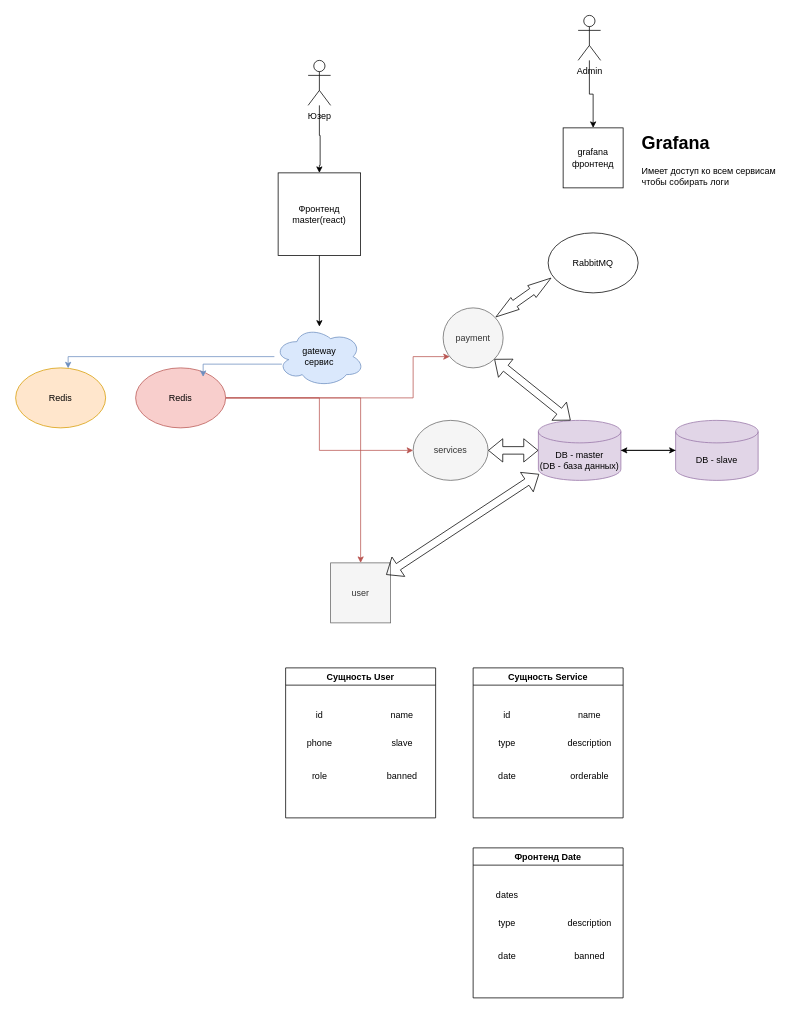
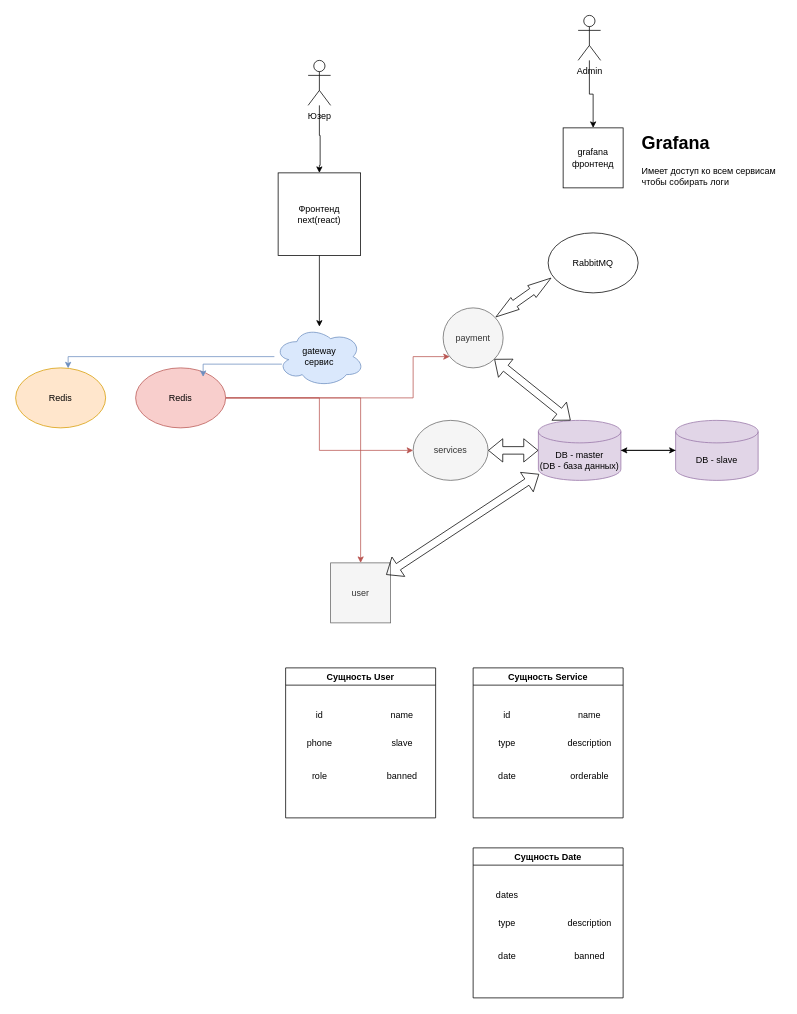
  <mxCell id="0" />
  <mxCell id="1" parent="0" />
  <mxCell id="2" value="" style="edgeStyle=orthogonalEdgeStyle;rounded=0;orthogonalLoop=1;jettySize=auto;html=1;" edge="1" parent="1" source="3" target="5"><mxGeometry relative="1" as="geometry"><mxPoint x="425" y="220" as="targetPoint" /><Array as="points"><mxPoint x="425" y="180" /><mxPoint x="426" y="180" /><mxPoint x="426" y="220" /><mxPoint x="425" y="220" /></Array></mxGeometry></mxCell>
  <mxCell id="3" value="Юзер" style="shape=umlActor;verticalLabelPosition=bottom;verticalAlign=top;html=1;outlineConnect=0;" vertex="1" parent="1"><mxGeometry x="410" y="80" width="30" height="60" as="geometry" /></mxCell>
  <mxCell id="4" value="" style="edgeStyle=orthogonalEdgeStyle;rounded=0;orthogonalLoop=1;jettySize=auto;html=1;" edge="1" parent="1" source="5" target="7"><mxGeometry relative="1" as="geometry" /></mxCell>
- <mxCell id="5" value="Фронтенд&lt;br&gt;master(react)" style="whiteSpace=wrap;html=1;aspect=fixed;" vertex="1" parent="1"><mxGeometry x="370" y="230" width="110" height="110" as="geometry" /></mxCell>
+ <mxCell id="5" value="Фронтенд&lt;br&gt;next(react)" style="whiteSpace=wrap;html=1;aspect=fixed;" vertex="1" parent="1"><mxGeometry x="370" y="230" width="110" height="110" as="geometry" /></mxCell>
  <mxCell id="6" style="edgeStyle=orthogonalEdgeStyle;rounded=0;orthogonalLoop=1;jettySize=auto;html=1;fillColor=#dae8fc;strokeColor=#6c8ebf;" edge="1" parent="1" source="7" target="23"><mxGeometry relative="1" as="geometry"><Array as="points"><mxPoint x="90" y="475" /></Array></mxGeometry></mxCell>
  <mxCell id="7" value="gateway&lt;br&gt;сервис" style="ellipse;shape=cloud;whiteSpace=wrap;html=1;fillColor=#dae8fc;strokeColor=#6c8ebf;" vertex="1" parent="1"><mxGeometry x="365" y="435" width="120" height="80" as="geometry" /></mxCell>
  <mxCell id="8" value="user" style="whiteSpace=wrap;html=1;aspect=fixed;fillColor=#f5f5f5;fontColor=#333333;strokeColor=#666666;rounded=0;" vertex="1" parent="1"><mxGeometry x="440" y="750" width="80" height="80" as="geometry" /></mxCell>
  <mxCell id="9" value="payment" style="ellipse;whiteSpace=wrap;html=1;fillColor=#f5f5f5;fontColor=#333333;strokeColor=#666666;" vertex="1" parent="1"><mxGeometry x="590" y="410" width="80" height="80" as="geometry" /></mxCell>
  <mxCell id="10" value="services" style="ellipse;whiteSpace=wrap;html=1;fillColor=#f5f5f5;fontColor=#333333;strokeColor=#666666;" vertex="1" parent="1"><mxGeometry x="550" y="560" width="100" height="80" as="geometry" /></mxCell>
  <mxCell id="11" value="RabbitMQ" style="ellipse;whiteSpace=wrap;html=1;" vertex="1" parent="1"><mxGeometry x="730" y="310" width="120" height="80" as="geometry" /></mxCell>
  <mxCell id="12" style="edgeStyle=orthogonalEdgeStyle;rounded=0;orthogonalLoop=1;jettySize=auto;html=1;fillColor=#f8cecc;strokeColor=#b85450;" edge="1" parent="1" source="15" target="8"><mxGeometry relative="1" as="geometry" /></mxCell>
  <mxCell id="13" style="edgeStyle=orthogonalEdgeStyle;rounded=0;orthogonalLoop=1;jettySize=auto;html=1;fillColor=#f8cecc;strokeColor=#b85450;" edge="1" parent="1" source="15" target="10"><mxGeometry relative="1" as="geometry" /></mxCell>
  <mxCell id="14" style="edgeStyle=orthogonalEdgeStyle;rounded=0;orthogonalLoop=1;jettySize=auto;html=1;fillColor=#f8cecc;strokeColor=#b85450;" edge="1" parent="1" source="15" target="9"><mxGeometry relative="1" as="geometry"><Array as="points"><mxPoint x="550" y="530" /><mxPoint x="550" y="475" /></Array></mxGeometry></mxCell>
  <mxCell id="15" value="Redis" style="ellipse;whiteSpace=wrap;html=1;fillColor=#f8cecc;strokeColor=#b85450;" vertex="1" parent="1"><mxGeometry x="180" y="490" width="120" height="80" as="geometry" /></mxCell>
  <mxCell id="16" value="DB - master&lt;br&gt;(DB - база данных)" style="shape=cylinder3;whiteSpace=wrap;html=1;boundedLbl=1;backgroundOutline=1;size=15;fillColor=#e1d5e7;strokeColor=#9673a6;" vertex="1" parent="1"><mxGeometry x="717" y="560" width="110" height="80" as="geometry" /></mxCell>
  <mxCell id="17" value="" style="shape=flexArrow;endArrow=classic;startArrow=classic;html=1;rounded=0;entryX=0;entryY=0.5;entryDx=0;entryDy=0;entryPerimeter=0;" edge="1" parent="1" source="10" target="16"><mxGeometry width="100" height="100" relative="1" as="geometry"><mxPoint x="590" y="720" as="sourcePoint" /><mxPoint x="710" y="600" as="targetPoint" /></mxGeometry></mxCell>
  <mxCell id="18" value="" style="shape=flexArrow;endArrow=classic;startArrow=classic;html=1;rounded=0;entryX=0.391;entryY=0;entryDx=0;entryDy=0;entryPerimeter=0;exitX=1;exitY=1;exitDx=0;exitDy=0;" edge="1" parent="1" source="9" target="16"><mxGeometry width="100" height="100" relative="1" as="geometry"><mxPoint x="510" y="600" as="sourcePoint" /><mxPoint x="610" y="500" as="targetPoint" /></mxGeometry></mxCell>
  <mxCell id="19" value="" style="shape=flexArrow;endArrow=classic;startArrow=classic;html=1;rounded=0;entryX=0.009;entryY=0.895;entryDx=0;entryDy=0;entryPerimeter=0;exitX=0.925;exitY=0.198;exitDx=0;exitDy=0;exitPerimeter=0;" edge="1" parent="1" source="8" target="16"><mxGeometry width="100" height="100" relative="1" as="geometry"><mxPoint x="510" y="750" as="sourcePoint" /><mxPoint x="610" y="650" as="targetPoint" /></mxGeometry></mxCell>
  <mxCell id="20" value="DB - slave" style="shape=cylinder3;whiteSpace=wrap;html=1;boundedLbl=1;backgroundOutline=1;size=15;fillColor=#e1d5e7;strokeColor=#9673a6;" vertex="1" parent="1"><mxGeometry x="900" y="560" width="110" height="80" as="geometry" /></mxCell>
  <mxCell id="21" style="edgeStyle=orthogonalEdgeStyle;rounded=0;orthogonalLoop=1;jettySize=auto;html=1;entryX=1;entryY=0.5;entryDx=0;entryDy=0;entryPerimeter=0;" edge="1" parent="1" source="20" target="16"><mxGeometry relative="1" as="geometry" /></mxCell>
  <mxCell id="22" style="edgeStyle=orthogonalEdgeStyle;rounded=0;orthogonalLoop=1;jettySize=auto;html=1;entryX=0;entryY=0.5;entryDx=0;entryDy=0;entryPerimeter=0;" edge="1" parent="1" source="16" target="20"><mxGeometry relative="1" as="geometry" /></mxCell>
  <mxCell id="23" value="Redis" style="ellipse;whiteSpace=wrap;html=1;fillColor=#ffe6cc;strokeColor=#d79b00;" vertex="1" parent="1"><mxGeometry x="20" y="490" width="120" height="80" as="geometry" /></mxCell>
  <mxCell id="24" style="edgeStyle=orthogonalEdgeStyle;rounded=0;orthogonalLoop=1;jettySize=auto;html=1;fillColor=#dae8fc;strokeColor=#6c8ebf;" edge="1" parent="1"><mxGeometry relative="1" as="geometry"><mxPoint x="375" y="485" as="sourcePoint" /><mxPoint x="270" y="502" as="targetPoint" /><Array as="points"><mxPoint x="270" y="485" /></Array></mxGeometry></mxCell>
  <mxCell id="25" value="" style="shape=flexArrow;endArrow=classic;startArrow=classic;html=1;rounded=0;exitX=1;exitY=0;exitDx=0;exitDy=0;entryX=0.021;entryY=0.742;entryDx=0;entryDy=0;entryPerimeter=0;startWidth=8.372;startSize=10.04;endWidth=8.372;endSize=10.04;" edge="1" parent="1"><mxGeometry width="100" height="100" relative="1" as="geometry"><mxPoint x="660.004" y="422.356" as="sourcePoint" /><mxPoint x="734.24" y="370" as="targetPoint" /></mxGeometry></mxCell>
  <mxCell id="26" value="Сущность User" style="swimlane;whiteSpace=wrap;html=1;" vertex="1" parent="1"><mxGeometry x="380" y="890" width="200" height="200" as="geometry" /></mxCell>
  <mxCell id="27" value="name" style="text;html=1;align=center;verticalAlign=middle;resizable=0;points=[];autosize=1;strokeColor=none;fillColor=none;" vertex="1" parent="26"><mxGeometry x="130" y="48" width="50" height="30" as="geometry" /></mxCell>
  <mxCell id="28" value="slave&lt;br&gt;" style="text;html=1;align=center;verticalAlign=middle;resizable=0;points=[];autosize=1;strokeColor=none;fillColor=none;" vertex="1" parent="26"><mxGeometry x="130" y="85" width="50" height="30" as="geometry" /></mxCell>
  <mxCell id="29" value="phone&lt;br&gt;" style="text;html=1;align=center;verticalAlign=middle;resizable=0;points=[];autosize=1;strokeColor=none;fillColor=none;" vertex="1" parent="26"><mxGeometry x="15" y="85" width="60" height="30" as="geometry" /></mxCell>
  <mxCell id="30" value="role&lt;br&gt;" style="text;html=1;align=center;verticalAlign=middle;resizable=0;points=[];autosize=1;strokeColor=none;fillColor=none;" vertex="1" parent="26"><mxGeometry x="25" y="130" width="40" height="30" as="geometry" /></mxCell>
  <mxCell id="31" value="banned&lt;br&gt;" style="text;html=1;align=center;verticalAlign=middle;resizable=0;points=[];autosize=1;strokeColor=none;fillColor=none;" vertex="1" parent="26"><mxGeometry x="125" y="130" width="60" height="30" as="geometry" /></mxCell>
  <mxCell id="32" value="id&lt;br&gt;" style="text;html=1;align=center;verticalAlign=middle;resizable=0;points=[];autosize=1;strokeColor=none;fillColor=none;" vertex="1" parent="26"><mxGeometry x="30" y="48" width="30" height="30" as="geometry" /></mxCell>
  <mxCell id="33" value="grafana&lt;br&gt;фронтенд" style="whiteSpace=wrap;html=1;aspect=fixed;" vertex="1" parent="1"><mxGeometry x="750" y="170" width="80" height="80" as="geometry" /></mxCell>
  <mxCell id="34" value="" style="edgeStyle=orthogonalEdgeStyle;rounded=0;orthogonalLoop=1;jettySize=auto;html=1;" edge="1" parent="1" source="35" target="33"><mxGeometry relative="1" as="geometry" /></mxCell>
  <mxCell id="35" value="Admin" style="shape=umlActor;verticalLabelPosition=bottom;verticalAlign=top;html=1;outlineConnect=0;" vertex="1" parent="1"><mxGeometry x="770" y="20" width="30" height="60" as="geometry" /></mxCell>
  <mxCell id="36" value="&lt;h1&gt;Grafana&lt;/h1&gt;&lt;p&gt;Имеет доступ ко всем сервисам чтобы собирать логи&lt;/p&gt;" style="text;html=1;strokeColor=none;fillColor=none;spacing=5;spacingTop=-20;whiteSpace=wrap;overflow=hidden;rounded=0;" vertex="1" parent="1"><mxGeometry x="850" y="170" width="190" height="120" as="geometry" /></mxCell>
  <mxCell id="37" value="Сущность Service" style="swimlane;whiteSpace=wrap;html=1;" vertex="1" parent="1"><mxGeometry x="630" y="890" width="200" height="200" as="geometry" /></mxCell>
  <mxCell id="38" value="name" style="text;html=1;align=center;verticalAlign=middle;resizable=0;points=[];autosize=1;strokeColor=none;fillColor=none;" vertex="1" parent="37"><mxGeometry x="130" y="48" width="50" height="30" as="geometry" /></mxCell>
  <mxCell id="39" value="description" style="text;html=1;align=center;verticalAlign=middle;resizable=0;points=[];autosize=1;strokeColor=none;fillColor=none;" vertex="1" parent="37"><mxGeometry x="115" y="85" width="80" height="30" as="geometry" /></mxCell>
  <mxCell id="40" value="type" style="text;html=1;align=center;verticalAlign=middle;resizable=0;points=[];autosize=1;strokeColor=none;fillColor=none;" vertex="1" parent="37"><mxGeometry x="20" y="85" width="50" height="30" as="geometry" /></mxCell>
  <mxCell id="41" value="date" style="text;html=1;align=center;verticalAlign=middle;resizable=0;points=[];autosize=1;strokeColor=none;fillColor=none;" vertex="1" parent="37"><mxGeometry x="20" y="130" width="50" height="30" as="geometry" /></mxCell>
  <mxCell id="42" value="orderable" style="text;html=1;align=center;verticalAlign=middle;resizable=0;points=[];autosize=1;strokeColor=none;fillColor=none;" vertex="1" parent="37"><mxGeometry x="120" y="130" width="70" height="30" as="geometry" /></mxCell>
  <mxCell id="43" value="id&lt;br&gt;" style="text;html=1;align=center;verticalAlign=middle;resizable=0;points=[];autosize=1;strokeColor=none;fillColor=none;" vertex="1" parent="37"><mxGeometry x="30" y="48" width="30" height="30" as="geometry" /></mxCell>
- <mxCell id="44" value="Фронтенд Date" style="swimlane;whiteSpace=wrap;html=1;" vertex="1" parent="1"><mxGeometry x="630" y="1130" width="200" height="200" as="geometry" /></mxCell>
+ <mxCell id="44" value="Сущность Date" style="swimlane;whiteSpace=wrap;html=1;" vertex="1" parent="1"><mxGeometry x="630" y="1130" width="200" height="200" as="geometry" /></mxCell>
  <mxCell id="45" value="description" style="text;html=1;align=center;verticalAlign=middle;resizable=0;points=[];autosize=1;strokeColor=none;fillColor=none;" vertex="1" parent="44"><mxGeometry x="115" y="85" width="80" height="30" as="geometry" /></mxCell>
  <mxCell id="46" value="type" style="text;html=1;align=center;verticalAlign=middle;resizable=0;points=[];autosize=1;strokeColor=none;fillColor=none;" vertex="1" parent="44"><mxGeometry x="20" y="85" width="50" height="30" as="geometry" /></mxCell>
  <mxCell id="47" value="date" style="text;html=1;align=center;verticalAlign=middle;resizable=0;points=[];autosize=1;strokeColor=none;fillColor=none;" vertex="1" parent="44"><mxGeometry x="20" y="130" width="50" height="30" as="geometry" /></mxCell>
  <mxCell id="48" value="banned&lt;br&gt;" style="text;html=1;align=center;verticalAlign=middle;resizable=0;points=[];autosize=1;strokeColor=none;fillColor=none;" vertex="1" parent="44"><mxGeometry x="125" y="130" width="60" height="30" as="geometry" /></mxCell>
  <mxCell id="49" value="dates" style="text;html=1;align=center;verticalAlign=middle;resizable=0;points=[];autosize=1;strokeColor=none;fillColor=none;" vertex="1" parent="44"><mxGeometry x="20" y="48" width="50" height="30" as="geometry" /></mxCell>
